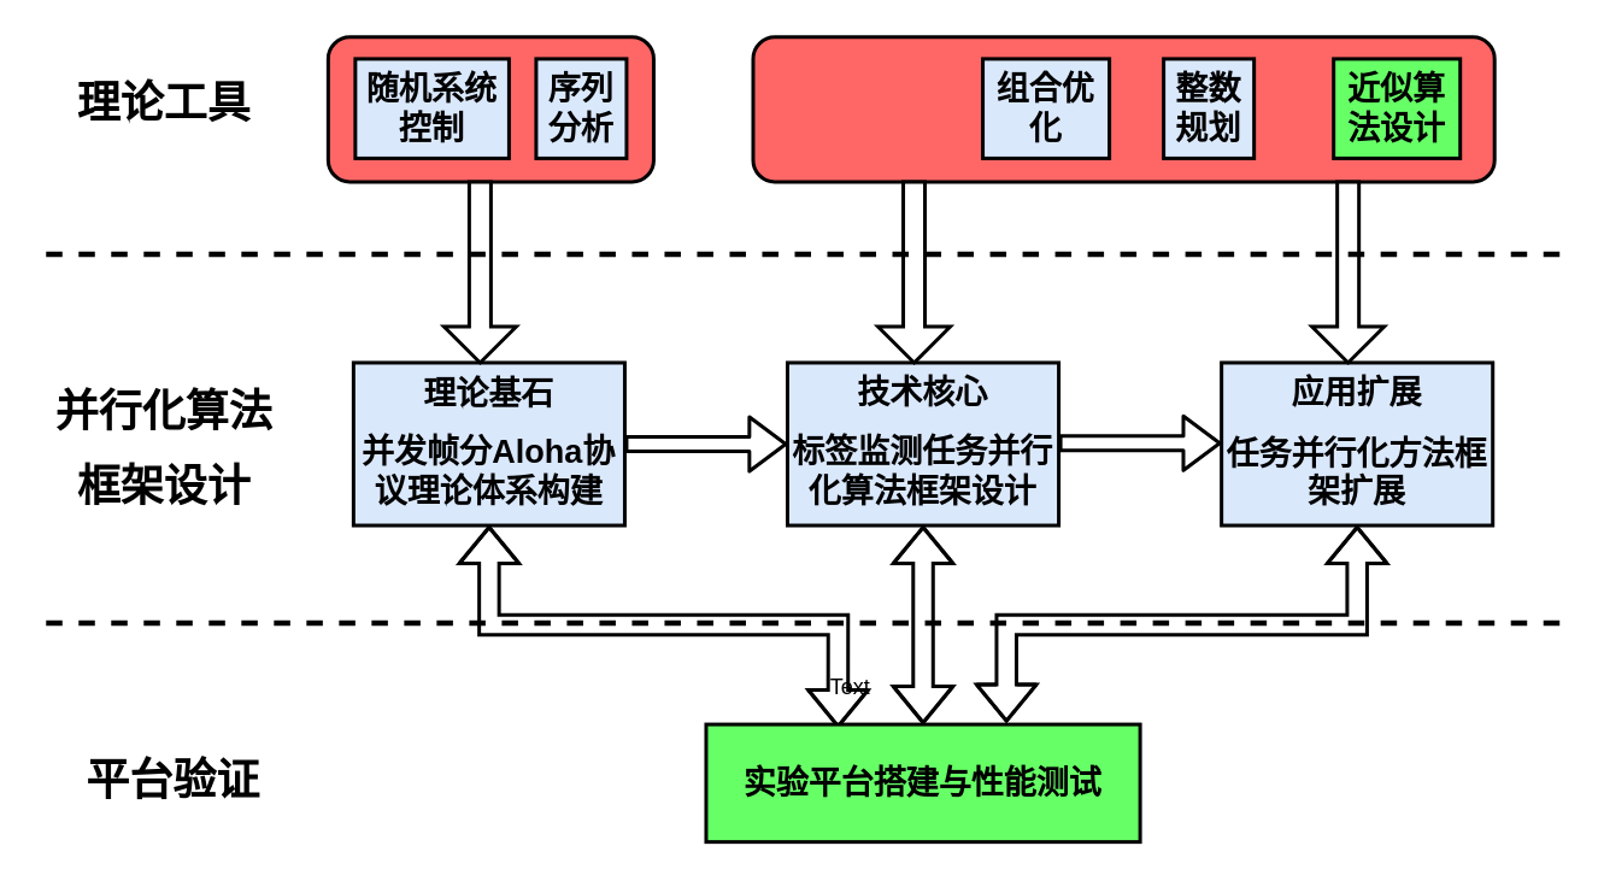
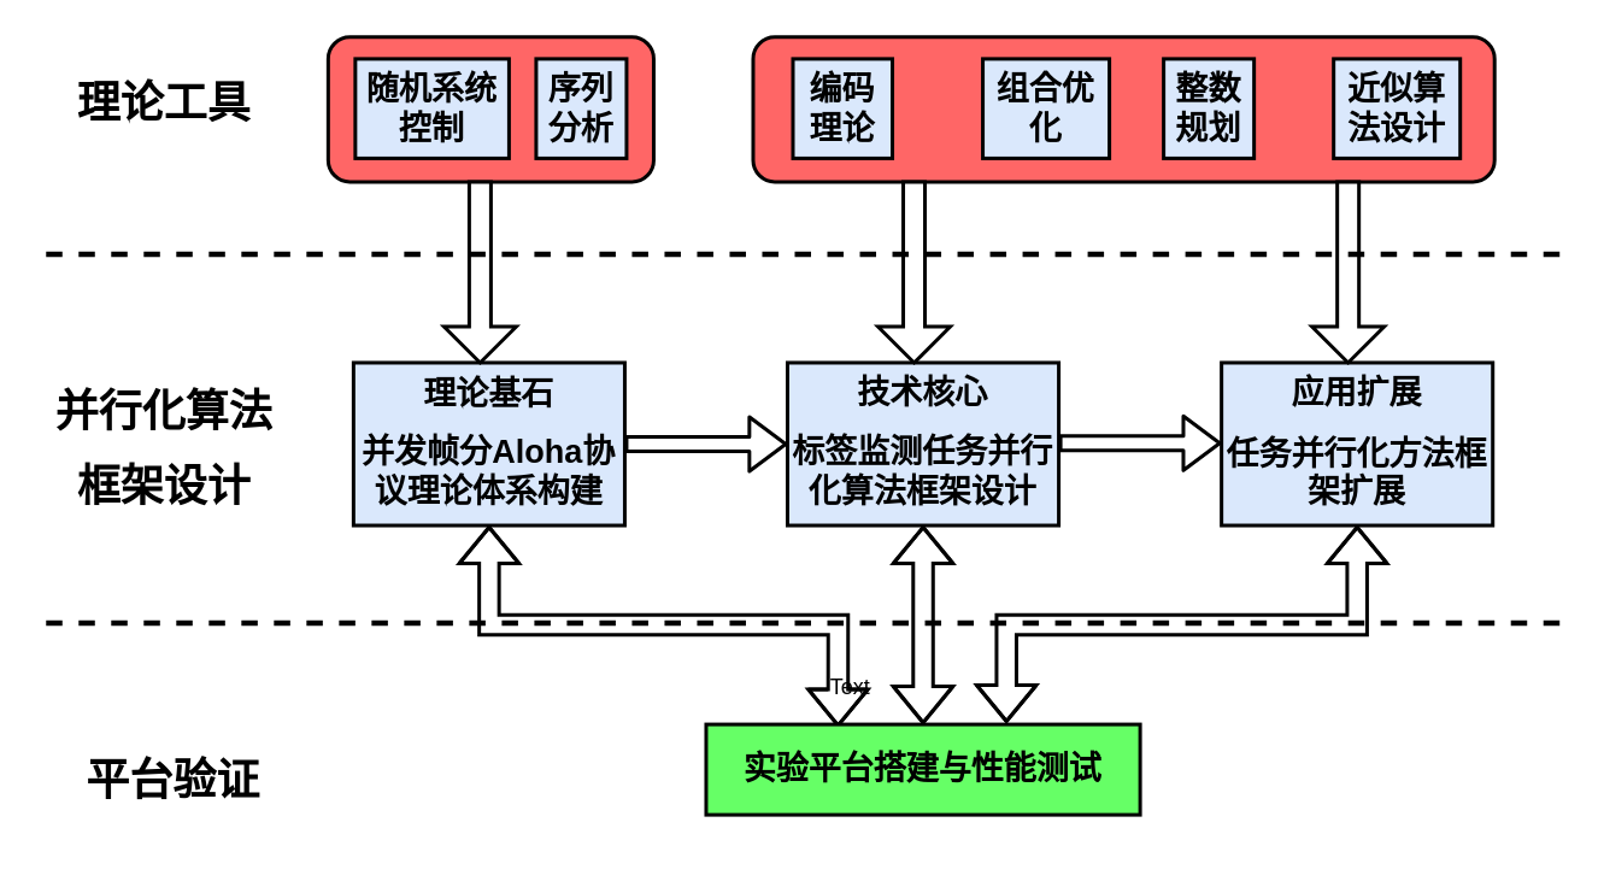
  <mxCell id="0" />
  <mxCell id="1" parent="0" />
  <mxCell id="2" value="" style="rounded=1;whiteSpace=wrap;html=1;strokeColor=#000000;strokeWidth=2;fillColor=#FF6666;" vertex="1" parent="1"><mxGeometry x="416" y="20" width="410" height="80" as="geometry" /></mxCell>
  <mxCell id="3" value="" style="rounded=1;whiteSpace=wrap;html=1;strokeColor=#000000;strokeWidth=2;fillColor=#FF6666;" vertex="1" parent="1"><mxGeometry x="181" y="20" width="180" height="80" as="geometry" /></mxCell>
  <mxCell id="4" style="edgeStyle=orthogonalEdgeStyle;shape=flexArrow;rounded=0;orthogonalLoop=1;jettySize=auto;html=1;exitX=0.5;exitY=1;exitDx=0;exitDy=0;entryX=0.304;entryY=0.031;entryDx=0;entryDy=0;entryPerimeter=0;startArrow=block;endArrow=block;endFill=0;strokeColor=#000000;strokeWidth=2;fillColor=#FFFFFF;" edge="1" parent="1" source="5" target="12"><mxGeometry relative="1" as="geometry" /></mxCell>
  <mxCell id="5" value="&lt;p style=&quot;font-size: 11px&quot;&gt;&lt;b style=&quot;font-size: 11px&quot;&gt;&lt;font style=&quot;font-size: 11px&quot;&gt;&lt;span style=&quot;font-size: 18px&quot;&gt;理论基石&lt;/span&gt;&lt;/font&gt;&lt;/b&gt;&lt;/p&gt;&lt;p style=&quot;font-size: 11px&quot;&gt;&lt;b&gt;&lt;font style=&quot;font-size: 18px&quot;&gt;并发帧分Aloha协议理论体系构建&lt;/font&gt;&lt;/b&gt;&lt;b style=&quot;font-size: 11px&quot;&gt;&lt;font style=&quot;font-size: 11px&quot;&gt;&lt;br&gt;&lt;/font&gt;&lt;/b&gt;&lt;/p&gt;" style="rounded=0;whiteSpace=wrap;html=1;strokeWidth=2;fillColor=#dae8fc;strokeColor=#000000;" vertex="1" parent="1"><mxGeometry x="195" y="200" width="150" height="90" as="geometry" /></mxCell>
  <mxCell id="6" style="edgeStyle=orthogonalEdgeStyle;rounded=0;orthogonalLoop=1;jettySize=auto;html=1;entryX=0.5;entryY=0;entryDx=0;entryDy=0;strokeColor=#000000;strokeWidth=2;shape=flexArrow;startArrow=block;fillColor=#FFFFFF;" edge="1" parent="1" source="7" target="12"><mxGeometry relative="1" as="geometry"><Array as="points"><mxPoint x="510" y="340" /><mxPoint x="510" y="340" /></Array></mxGeometry></mxCell>
  <mxCell id="7" value="&lt;p style=&quot;font-size: 11px&quot;&gt;&lt;b style=&quot;font-size: 11px&quot;&gt;&lt;font style=&quot;font-size: 11px&quot;&gt;&lt;span style=&quot;font-size: 18px&quot;&gt;技术核心&lt;/span&gt;&lt;/font&gt;&lt;/b&gt;&lt;/p&gt;&lt;p&gt;&lt;font&gt;&lt;span style=&quot;font-size: 18px&quot;&gt;&lt;b&gt;标签监测任务并行化算法框架设计&lt;/b&gt;&lt;/span&gt;&lt;br&gt;&lt;/font&gt;&lt;/p&gt;" style="rounded=0;whiteSpace=wrap;html=1;strokeWidth=2;fillColor=#dae8fc;strokeColor=#000000;" vertex="1" parent="1"><mxGeometry x="435" y="200" width="150" height="90" as="geometry" /></mxCell>
  <mxCell id="8" style="edgeStyle=orthogonalEdgeStyle;shape=flexArrow;rounded=0;orthogonalLoop=1;jettySize=auto;html=1;exitX=0.5;exitY=1;exitDx=0;exitDy=0;entryX=0.692;entryY=-0.015;entryDx=0;entryDy=0;entryPerimeter=0;startArrow=block;endArrow=block;endFill=0;strokeColor=#000000;strokeWidth=2;fillColor=#FFFFFF;" edge="1" parent="1" source="9" target="12"><mxGeometry relative="1" as="geometry" /></mxCell>
  <mxCell id="9" value="&lt;p&gt;&lt;span style=&quot;font-size: 18px&quot;&gt;&lt;b&gt;应用扩展&lt;/b&gt;&lt;/span&gt;&lt;/p&gt;&lt;p&gt;&lt;span style=&quot;font-size: 18px&quot;&gt;&lt;b&gt;任务并行化方法框架扩展&lt;/b&gt;&lt;/span&gt;&lt;/p&gt;" style="rounded=0;whiteSpace=wrap;html=1;strokeWidth=2;fillColor=#dae8fc;strokeColor=#000000;" vertex="1" parent="1"><mxGeometry x="675" y="200" width="150" height="90" as="geometry" /></mxCell>
  <mxCell id="10" value="" style="shape=flexArrow;endArrow=classic;html=1;width=7;endSize=6.03;exitX=1;exitY=0.5;exitDx=0;exitDy=0;entryX=0;entryY=0.5;entryDx=0;entryDy=0;strokeWidth=2;fillColor=#FFFFFF;strokeColor=#000000;" edge="1" parent="1" source="5" target="7"><mxGeometry width="50" height="50" relative="1" as="geometry"><mxPoint x="535" y="220" as="sourcePoint" /><mxPoint x="585" y="170" as="targetPoint" /></mxGeometry></mxCell>
  <mxCell id="11" value="" style="shape=flexArrow;endArrow=classic;html=1;width=7;endSize=6.03;exitX=1;exitY=0.5;exitDx=0;exitDy=0;entryX=0;entryY=0.5;entryDx=0;entryDy=0;strokeWidth=2;fillColor=#FFFFFF;strokeColor=#000000;" edge="1" parent="1"><mxGeometry width="50" height="50" relative="1" as="geometry"><mxPoint x="585" y="244.5" as="sourcePoint" /><mxPoint x="675" y="244.5" as="targetPoint" /></mxGeometry></mxCell>
- <mxCell id="12" value="&lt;p&gt;&lt;span style=&quot;font-size: 18px&quot;&gt;&lt;b&gt;实验平台搭建与性能测试&lt;/b&gt;&lt;/span&gt;&lt;/p&gt;" style="rounded=0;whiteSpace=wrap;html=1;strokeWidth=2;fillColor=#66FF66;strokeColor=#000000;" vertex="1" parent="1"><mxGeometry x="390" y="400" width="240" height="65" as="geometry" /></mxCell>
+ <mxCell id="12" value="&lt;p&gt;&lt;span style=&quot;font-size: 18px&quot;&gt;&lt;b&gt;实验平台搭建与性能测试&lt;/b&gt;&lt;/span&gt;&lt;/p&gt;" style="rounded=0;whiteSpace=wrap;html=1;strokeWidth=2;fillColor=#66FF66;strokeColor=#000000;" vertex="1" parent="1"><mxGeometry x="390" y="400" width="240" height="50" as="geometry" /></mxCell>
  <mxCell id="13" value="" style="endArrow=none;dashed=1;html=1;strokeColor=#000000;strokeWidth=3;fillColor=#FFFFFF;" edge="1" parent="1"><mxGeometry width="50" height="50" relative="1" as="geometry"><mxPoint x="25" y="344" as="sourcePoint" /><mxPoint x="865" y="344" as="targetPoint" /></mxGeometry></mxCell>
  <mxCell id="14" value="Text" style="text;html=1;strokeColor=none;fillColor=none;align=center;verticalAlign=middle;whiteSpace=wrap;rounded=0;" vertex="1" parent="1"><mxGeometry x="450" y="370" width="40" height="20" as="geometry" /></mxCell>
  <mxCell id="15" value="&lt;p&gt;&lt;font style=&quot;font-size: 24px&quot;&gt;&lt;b&gt;平台验证&lt;/b&gt;&lt;/font&gt;&lt;/p&gt;" style="text;html=1;align=center;verticalAlign=middle;resizable=0;points=[];autosize=1;" vertex="1" parent="1"><mxGeometry x="40" y="407" width="110" height="50" as="geometry" /></mxCell>
  <mxCell id="16" value="&lt;p&gt;&lt;font style=&quot;font-size: 24px&quot;&gt;&lt;b&gt;并行化算法&lt;/b&gt;&lt;/font&gt;&lt;/p&gt;&lt;p&gt;&lt;font style=&quot;font-size: 24px&quot;&gt;&lt;b&gt;框架设计&lt;/b&gt;&lt;/font&gt;&lt;/p&gt;" style="text;html=1;align=center;verticalAlign=middle;resizable=0;points=[];autosize=1;" vertex="1" parent="1"><mxGeometry x="20" y="208" width="140" height="80" as="geometry" /></mxCell>
  <mxCell id="17" value="&lt;p&gt;&lt;b style=&quot;font-size: 24px&quot;&gt;理论工具&lt;/b&gt;&lt;br&gt;&lt;/p&gt;" style="text;html=1;align=center;verticalAlign=middle;resizable=0;points=[];autosize=1;" vertex="1" parent="1"><mxGeometry x="35" y="32" width="110" height="50" as="geometry" /></mxCell>
  <mxCell id="18" value="&lt;p&gt;&lt;span style=&quot;font-size: 18px&quot;&gt;&lt;b&gt;随机系统控制&lt;/b&gt;&lt;/span&gt;&lt;/p&gt;" style="rounded=0;whiteSpace=wrap;html=1;strokeWidth=2;fillColor=#dae8fc;strokeColor=#000000;" vertex="1" parent="1"><mxGeometry x="196" y="32" width="85" height="55" as="geometry" /></mxCell>
  <mxCell id="19" value="&lt;p&gt;&lt;span style=&quot;font-size: 18px&quot;&gt;&lt;b&gt;序列分析&lt;/b&gt;&lt;/span&gt;&lt;/p&gt;" style="rounded=0;whiteSpace=wrap;html=1;strokeWidth=2;fillColor=#dae8fc;strokeColor=#000000;" vertex="1" parent="1"><mxGeometry x="296" y="32" width="50" height="55" as="geometry" /></mxCell>
- <mxCell id="21" value="&lt;p&gt;&lt;span style=&quot;font-size: 18px&quot;&gt;&lt;b&gt;近似算法设计&lt;/b&gt;&lt;/span&gt;&lt;/p&gt;" style="rounded=0;whiteSpace=wrap;html=1;strokeWidth=2;fillColor=#66ff66;strokeColor=#000000;" vertex="1" parent="1"><mxGeometry x="737" y="32" width="70" height="55" as="geometry" /></mxCell>
+ <mxCell id="20" value="&lt;p&gt;&lt;span style=&quot;font-size: 18px&quot;&gt;&lt;b&gt;编码理论&lt;/b&gt;&lt;/span&gt;&lt;/p&gt;" style="rounded=0;whiteSpace=wrap;html=1;strokeWidth=2;fillColor=#dae8fc;strokeColor=#000000;" vertex="1" parent="1"><mxGeometry x="438" y="32" width="55" height="55" as="geometry" /></mxCell>
+ <mxCell id="21" value="&lt;p&gt;&lt;span style=&quot;font-size: 18px&quot;&gt;&lt;b&gt;近似算法设计&lt;/b&gt;&lt;/span&gt;&lt;/p&gt;" style="rounded=0;whiteSpace=wrap;html=1;strokeWidth=2;fillColor=#dae8fc;strokeColor=#000000;" vertex="1" parent="1"><mxGeometry x="737" y="32" width="70" height="55" as="geometry" /></mxCell>
  <mxCell id="22" value="&lt;p&gt;&lt;span style=&quot;font-size: 18px&quot;&gt;&lt;b&gt;组合优化&lt;/b&gt;&lt;/span&gt;&lt;/p&gt;" style="rounded=0;whiteSpace=wrap;html=1;strokeWidth=2;fillColor=#dae8fc;strokeColor=#000000;" vertex="1" parent="1"><mxGeometry x="543" y="32" width="70" height="55" as="geometry" /></mxCell>
  <mxCell id="23" value="&lt;p&gt;&lt;span style=&quot;font-size: 18px&quot;&gt;&lt;b&gt;整数规划&lt;/b&gt;&lt;/span&gt;&lt;/p&gt;" style="rounded=0;whiteSpace=wrap;html=1;strokeWidth=2;fillColor=#dae8fc;strokeColor=#000000;" vertex="1" parent="1"><mxGeometry x="643" y="32" width="50" height="55" as="geometry" /></mxCell>
  <mxCell id="24" value="" style="shape=singleArrow;direction=south;whiteSpace=wrap;html=1;strokeColor=#000000;strokeWidth=2;fillColor=#FFFFFF;" vertex="1" parent="1"><mxGeometry x="245" y="100" width="40" height="100" as="geometry" /></mxCell>
  <mxCell id="25" value="" style="shape=singleArrow;direction=south;whiteSpace=wrap;html=1;strokeColor=#000000;strokeWidth=2;fillColor=#FFFFFF;" vertex="1" parent="1"><mxGeometry x="485" y="100" width="40" height="100" as="geometry" /></mxCell>
  <mxCell id="26" value="" style="shape=singleArrow;direction=south;whiteSpace=wrap;html=1;strokeColor=#000000;strokeWidth=2;fillColor=#FFFFFF;" vertex="1" parent="1"><mxGeometry x="725" y="100" width="40" height="100" as="geometry" /></mxCell>
  <mxCell id="27" value="" style="endArrow=none;dashed=1;html=1;strokeColor=#000000;strokeWidth=3;fillColor=#FFFFFF;" edge="1" parent="1"><mxGeometry width="50" height="50" relative="1" as="geometry"><mxPoint x="25" y="140" as="sourcePoint" /><mxPoint x="865" y="140" as="targetPoint" /></mxGeometry></mxCell>
